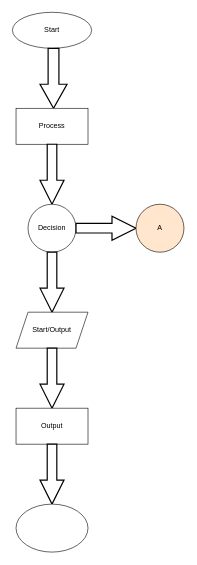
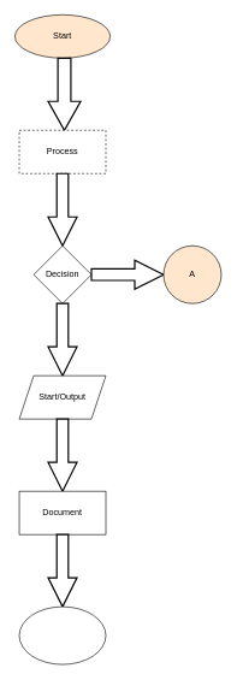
  <mxCell id="0" />
  <mxCell id="1" parent="0" />
- <mxCell id="2" value="Start" style="ellipse;whiteSpace=wrap;html=1;" vertex="1" parent="1"><mxGeometry x="20" y="20" width="132" height="60" as="geometry" /></mxCell>
+ <mxCell id="2" value="Start" style="ellipse;whiteSpace=wrap;html=1;fillColor=#ffe6cc;" vertex="1" parent="1"><mxGeometry x="20" y="20" width="132" height="60" as="geometry" /></mxCell>
  <mxCell id="3" value="" style="verticalLabelPosition=bottom;verticalAlign=top;html=1;strokeWidth=2;shape=mxgraph.arrows2.arrow;dy=0.6;dx=40;notch=0;direction=south;" vertex="1" parent="1"><mxGeometry x="66" y="80" width="45" height="100" as="geometry" /></mxCell>
- <mxCell id="4" value="Process" style="rounded=0;whiteSpace=wrap;html=1;" vertex="1" parent="1"><mxGeometry x="26" y="180" width="120" height="60" as="geometry" /></mxCell>
+ <mxCell id="4" value="Process" style="rounded=0;whiteSpace=wrap;html=1;dashed=1;" vertex="1" parent="1"><mxGeometry x="26" y="180" width="120" height="60" as="geometry" /></mxCell>
  <mxCell id="5" value="" style="verticalLabelPosition=bottom;verticalAlign=top;html=1;strokeWidth=2;shape=mxgraph.arrows2.arrow;dy=0.6;dx=40;notch=0;direction=south;" vertex="1" parent="1"><mxGeometry x="66" y="240" width="40" height="100" as="geometry" /></mxCell>
- <mxCell id="6" value="Decision" style="ellipse;whiteSpace=wrap;html=1;" vertex="1" parent="1"><mxGeometry x="46" y="340" width="80" height="80" as="geometry" /></mxCell>
+ <mxCell id="6" value="Decision" style="rhombus;whiteSpace=wrap;html=1;" vertex="1" parent="1"><mxGeometry x="46" y="340" width="80" height="80" as="geometry" /></mxCell>
  <mxCell id="7" value="" style="verticalLabelPosition=bottom;verticalAlign=top;html=1;strokeWidth=2;shape=mxgraph.arrows2.arrow;dy=0.6;dx=40;notch=0;direction=east;" vertex="1" parent="1"><mxGeometry x="126" y="360" width="100" height="40" as="geometry" /></mxCell>
  <mxCell id="8" value="A" style="ellipse;whiteSpace=wrap;html=1;aspect=fixed;fillColor=#ffe6cc;" vertex="1" parent="1"><mxGeometry x="226" y="340" width="80" height="80" as="geometry" /></mxCell>
  <mxCell id="9" value="" style="verticalLabelPosition=bottom;verticalAlign=top;html=1;strokeWidth=2;shape=mxgraph.arrows2.arrow;dy=0.6;dx=40;notch=0;direction=south;" vertex="1" parent="1"><mxGeometry x="66" y="420" width="40" height="100" as="geometry" /></mxCell>
  <mxCell id="10" value="Start/Output" style="shape=parallelogram;perimeter=parallelogramPerimeter;whiteSpace=wrap;html=1;fixedSize=1;" vertex="1" parent="1"><mxGeometry x="26" y="520" width="120" height="60" as="geometry" /></mxCell>
  <mxCell id="11" value="" style="verticalLabelPosition=bottom;verticalAlign=top;html=1;strokeWidth=2;shape=mxgraph.arrows2.arrow;dy=0.6;dx=40;notch=0;direction=south;" vertex="1" parent="1"><mxGeometry x="66" y="580" width="40" height="100" as="geometry" /></mxCell>
- <mxCell id="12" value="Output" style="rounded=0;whiteSpace=wrap;html=1;" vertex="1" parent="1"><mxGeometry x="26" y="680" width="120" height="60" as="geometry" /></mxCell>
+ <mxCell id="12" value="Document" style="rounded=0;whiteSpace=wrap;html=1;" vertex="1" parent="1"><mxGeometry x="26" y="680" width="120" height="60" as="geometry" /></mxCell>
  <mxCell id="13" value="" style="verticalLabelPosition=bottom;verticalAlign=top;html=1;strokeWidth=2;shape=mxgraph.arrows2.arrow;dy=0.6;dx=40;notch=0;direction=south;" vertex="1" parent="1"><mxGeometry x="66" y="740" width="40" height="100" as="geometry" /></mxCell>
  <mxCell id="14" value="" style="ellipse;whiteSpace=wrap;html=1;" vertex="1" parent="1"><mxGeometry x="26" y="840" width="120" height="80" as="geometry" /></mxCell>
